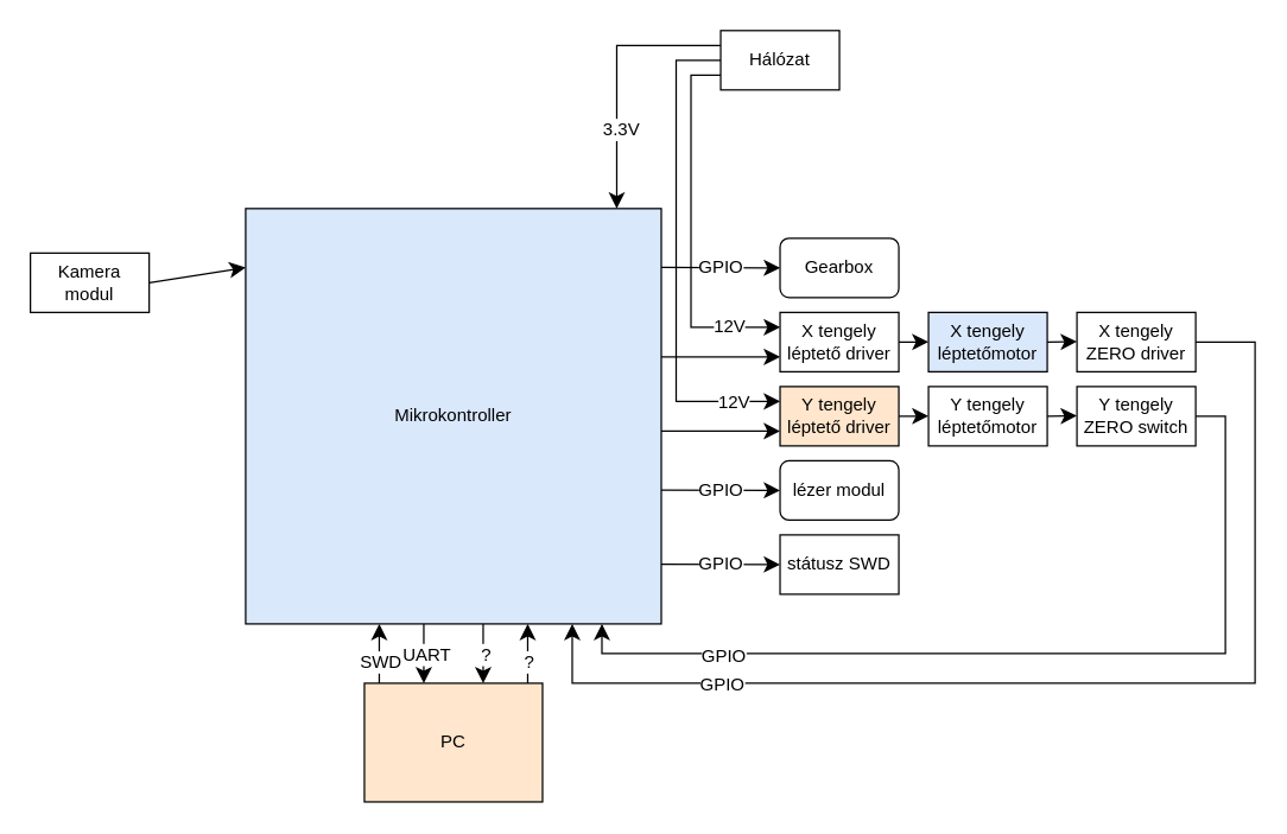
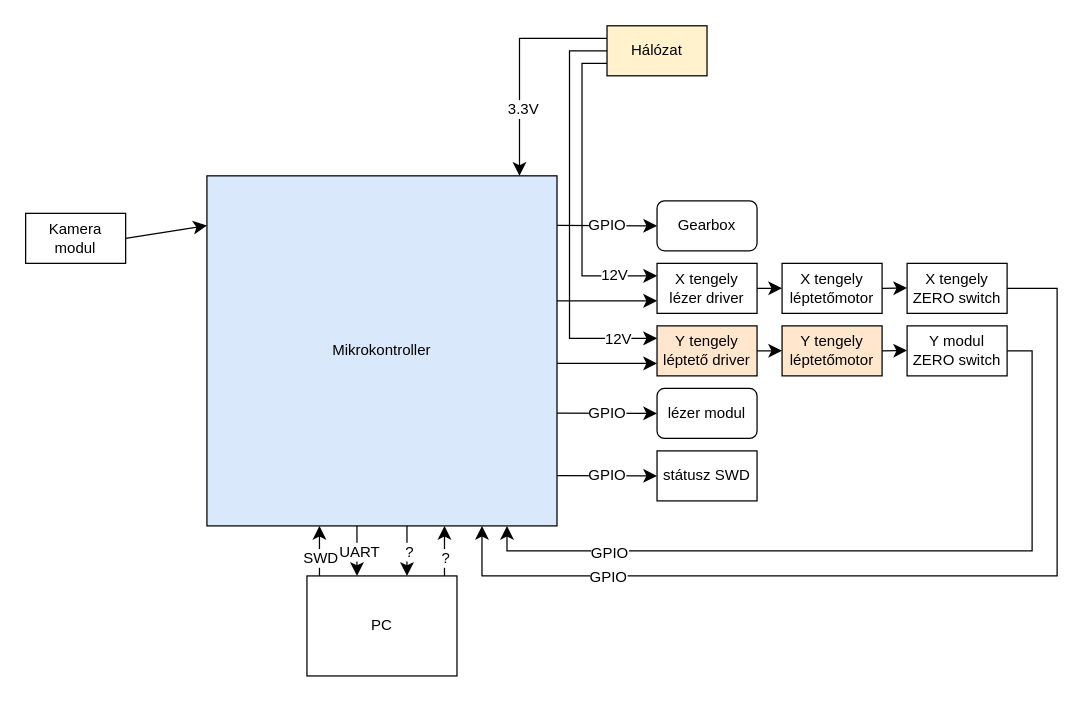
  <mxCell id="0" />
  <mxCell id="1" parent="0" />
  <mxCell id="2" value="Mikrokontroller" style="rounded=0;whiteSpace=wrap;html=1;fillColor=#dae8fc;" parent="1" vertex="1"><mxGeometry x="165" y="140" width="280" height="280" as="geometry" /></mxCell>
- <mxCell id="3" value="X tengely léptetőmotor" style="rounded=0;whiteSpace=wrap;html=1;fillColor=#dae8fc;" parent="1" vertex="1"><mxGeometry x="625" y="210" width="80" height="40" as="geometry" /></mxCell>
- <mxCell id="4" value="Y&amp;nbsp;tengely léptetőmotor" style="rounded=0;whiteSpace=wrap;html=1;" parent="1" vertex="1"><mxGeometry x="625" y="260" width="80" height="40" as="geometry" /></mxCell>
+ <mxCell id="3" value="X tengely léptetőmotor" style="rounded=0;whiteSpace=wrap;html=1;" parent="1" vertex="1"><mxGeometry x="625" y="210" width="80" height="40" as="geometry" /></mxCell>
+ <mxCell id="4" value="Y&amp;nbsp;tengely léptetőmotor" style="rounded=0;whiteSpace=wrap;html=1;fillColor=#ffe6cc;" parent="1" vertex="1"><mxGeometry x="625" y="260" width="80" height="40" as="geometry" /></mxCell>
  <mxCell id="5" value="Kamera modul" style="rounded=0;whiteSpace=wrap;html=1;" parent="1" vertex="1"><mxGeometry x="20" y="170" width="80" height="40" as="geometry" /></mxCell>
  <mxCell id="6" value="lézer modul" style="whiteSpace=wrap;html=1;rounded=1;" parent="1" vertex="1"><mxGeometry x="525" y="310" width="80" height="40" as="geometry" /></mxCell>
  <mxCell id="7" value="státusz SWD" style="rounded=0;whiteSpace=wrap;html=1;" parent="1" vertex="1"><mxGeometry x="525" y="360" width="80" height="40" as="geometry" /></mxCell>
  <mxCell id="8" value="Gearbox" style="whiteSpace=wrap;html=1;rounded=1;" parent="1" vertex="1"><mxGeometry x="525" y="160" width="80" height="40" as="geometry" /></mxCell>
- <mxCell id="9" value="PC" style="rounded=0;whiteSpace=wrap;html=1;fillColor=#ffe6cc;" parent="1" vertex="1"><mxGeometry x="245" y="460" width="120" height="80" as="geometry" /></mxCell>
+ <mxCell id="9" value="PC" style="rounded=0;whiteSpace=wrap;html=1;" parent="1" vertex="1"><mxGeometry x="245" y="460" width="120" height="80" as="geometry" /></mxCell>
  <mxCell id="10" value="" style="endArrow=classic;html=1;rounded=0;fontSize=12;startSize=8;endSize=8;exitX=1;exitY=0.5;exitDx=0;exitDy=0;" parent="1" source="5" edge="1"><mxGeometry width="50" height="50" relative="1" as="geometry"><mxPoint x="125" y="179.71" as="sourcePoint" /><mxPoint x="165" y="179.71" as="targetPoint" /></mxGeometry></mxCell>
  <mxCell id="11" value="" style="endArrow=classic;html=1;rounded=0;fontSize=12;startSize=8;endSize=8;" parent="1" edge="1"><mxGeometry width="50" height="50" relative="1" as="geometry"><mxPoint x="255" y="460" as="sourcePoint" /><mxPoint x="255" y="420" as="targetPoint" /></mxGeometry></mxCell>
  <mxCell id="12" value="SWD" style="edgeLabel;html=1;align=center;verticalAlign=middle;resizable=0;points=[];fontSize=12;" parent="11" vertex="1" connectable="0"><mxGeometry x="-0.183" relative="1" as="geometry"><mxPoint y="1" as="offset" /></mxGeometry></mxCell>
  <mxCell id="13" value="" style="endArrow=classic;html=1;rounded=0;fontSize=12;startSize=8;endSize=8;" parent="1" edge="1"><mxGeometry width="50" height="50" relative="1" as="geometry"><mxPoint x="285" y="420" as="sourcePoint" /><mxPoint x="285" y="460" as="targetPoint" /></mxGeometry></mxCell>
  <mxCell id="14" value="UART" style="edgeLabel;html=1;align=center;verticalAlign=middle;resizable=0;points=[];fontSize=12;" parent="13" vertex="1" connectable="0"><mxGeometry x="-0.017" y="1" relative="1" as="geometry"><mxPoint as="offset" /></mxGeometry></mxCell>
  <mxCell id="15" value="" style="endArrow=classic;html=1;rounded=0;fontSize=12;startSize=8;endSize=8;entryX=0;entryY=0.5;entryDx=0;entryDy=0;" parent="1" target="8" edge="1"><mxGeometry width="50" height="50" relative="1" as="geometry"><mxPoint x="445" y="179.71" as="sourcePoint" /><mxPoint x="485" y="179.71" as="targetPoint" /></mxGeometry></mxCell>
  <mxCell id="16" value="GPIO" style="edgeLabel;html=1;align=center;verticalAlign=middle;resizable=0;points=[];fontSize=12;" parent="15" vertex="1" connectable="0"><mxGeometry x="0.185" y="-1" relative="1" as="geometry"><mxPoint x="-7" y="-1" as="offset" /></mxGeometry></mxCell>
  <mxCell id="17" value="" style="endArrow=classic;html=1;rounded=0;fontSize=12;startSize=8;endSize=8;" parent="1" edge="1"><mxGeometry width="50" height="50" relative="1" as="geometry"><mxPoint x="605" y="230" as="sourcePoint" /><mxPoint x="625" y="229.87" as="targetPoint" /></mxGeometry></mxCell>
  <mxCell id="18" value="" style="endArrow=classic;html=1;rounded=0;fontSize=12;startSize=8;endSize=8;" parent="1" edge="1"><mxGeometry width="50" height="50" relative="1" as="geometry"><mxPoint x="605" y="280" as="sourcePoint" /><mxPoint x="625" y="279.87" as="targetPoint" /></mxGeometry></mxCell>
  <mxCell id="19" value="" style="endArrow=classic;html=1;rounded=0;fontSize=12;startSize=8;endSize=8;entryX=0;entryY=0.5;entryDx=0;entryDy=0;" parent="1" target="6" edge="1"><mxGeometry width="50" height="50" relative="1" as="geometry"><mxPoint x="445" y="329.71" as="sourcePoint" /><mxPoint x="485" y="329.71" as="targetPoint" /></mxGeometry></mxCell>
  <mxCell id="20" value="GPIO" style="edgeLabel;html=1;align=center;verticalAlign=middle;resizable=0;points=[];fontSize=12;" parent="19" vertex="1" connectable="0"><mxGeometry x="-0.055" y="-2" relative="1" as="geometry"><mxPoint x="2" y="-2" as="offset" /></mxGeometry></mxCell>
  <mxCell id="21" value="" style="endArrow=classic;html=1;rounded=0;fontSize=12;startSize=8;endSize=8;entryX=0;entryY=0.5;entryDx=0;entryDy=0;" parent="1" target="7" edge="1"><mxGeometry width="50" height="50" relative="1" as="geometry"><mxPoint x="445" y="379.71" as="sourcePoint" /><mxPoint x="485" y="379.71" as="targetPoint" /></mxGeometry></mxCell>
  <mxCell id="22" value="GPIO" style="edgeLabel;html=1;align=center;verticalAlign=middle;resizable=0;points=[];fontSize=12;" parent="21" vertex="1" connectable="0"><mxGeometry x="0.085" y="-3" relative="1" as="geometry"><mxPoint x="-3" y="-3" as="offset" /></mxGeometry></mxCell>
- <mxCell id="23" value="X tengely ZERO driver" style="rounded=0;whiteSpace=wrap;html=1;" parent="1" vertex="1"><mxGeometry x="725" y="210" width="80" height="40" as="geometry" /></mxCell>
- <mxCell id="24" value="Y&amp;nbsp;tengely ZERO switch" style="rounded=0;whiteSpace=wrap;html=1;" parent="1" vertex="1"><mxGeometry x="725" y="260" width="80" height="40" as="geometry" /></mxCell>
+ <mxCell id="23" value="X tengely ZERO switch" style="rounded=0;whiteSpace=wrap;html=1;" parent="1" vertex="1"><mxGeometry x="725" y="210" width="80" height="40" as="geometry" /></mxCell>
+ <mxCell id="24" value="Y&amp;nbsp;modul ZERO switch" style="rounded=0;whiteSpace=wrap;html=1;" parent="1" vertex="1"><mxGeometry x="725" y="260" width="80" height="40" as="geometry" /></mxCell>
  <mxCell id="25" value="" style="endArrow=classic;html=1;rounded=0;fontSize=12;startSize=8;endSize=8;exitX=1;exitY=0.5;exitDx=0;exitDy=0;" parent="1" edge="1"><mxGeometry width="50" height="50" relative="1" as="geometry"><mxPoint x="805" y="230" as="sourcePoint" /><mxPoint x="385" y="420" as="targetPoint" /><Array as="points"><mxPoint x="845" y="230" /><mxPoint x="845" y="460" /><mxPoint x="385" y="460" /></Array></mxGeometry></mxCell>
  <mxCell id="26" value="GPIO" style="edgeLabel;html=1;align=center;verticalAlign=middle;resizable=0;points=[];fontSize=12;" parent="25" vertex="1" connectable="0"><mxGeometry x="0.634" y="1" relative="1" as="geometry"><mxPoint x="-1" y="-1" as="offset" /></mxGeometry></mxCell>
  <mxCell id="27" value="" style="endArrow=classic;html=1;rounded=0;fontSize=12;startSize=8;endSize=8;" parent="1" edge="1"><mxGeometry width="50" height="50" relative="1" as="geometry"><mxPoint x="705" y="280" as="sourcePoint" /><mxPoint x="725" y="279.71" as="targetPoint" /></mxGeometry></mxCell>
  <mxCell id="28" value="" style="endArrow=classic;html=1;rounded=0;fontSize=12;startSize=8;endSize=8;exitX=1;exitY=0.5;exitDx=0;exitDy=0;" parent="1" source="24" edge="1"><mxGeometry width="50" height="50" relative="1" as="geometry"><mxPoint x="695" y="280" as="sourcePoint" /><mxPoint x="405" y="420" as="targetPoint" /><Array as="points"><mxPoint x="825" y="280" /><mxPoint x="825" y="440" /><mxPoint x="405" y="440" /></Array></mxGeometry></mxCell>
  <mxCell id="29" value="GPIO" style="edgeLabel;html=1;align=center;verticalAlign=middle;resizable=0;points=[];fontSize=12;" parent="28" vertex="1" connectable="0"><mxGeometry x="0.679" y="1" relative="1" as="geometry"><mxPoint x="1" as="offset" /></mxGeometry></mxCell>
  <mxCell id="30" value="" style="endArrow=classic;html=1;rounded=0;fontSize=12;startSize=8;endSize=8;" parent="1" edge="1"><mxGeometry width="50" height="50" relative="1" as="geometry"><mxPoint x="705" y="230" as="sourcePoint" /><mxPoint x="725" y="229.72" as="targetPoint" /></mxGeometry></mxCell>
- <mxCell id="31" value="X tengely léptető driver" style="rounded=0;whiteSpace=wrap;html=1;" parent="1" vertex="1"><mxGeometry x="525" y="210" width="80" height="40" as="geometry" /></mxCell>
+ <mxCell id="31" value="X tengely lézer driver" style="rounded=0;whiteSpace=wrap;html=1;" parent="1" vertex="1"><mxGeometry x="525" y="210" width="80" height="40" as="geometry" /></mxCell>
  <mxCell id="32" value="Y&amp;nbsp;tengely léptető driver" style="rounded=0;whiteSpace=wrap;html=1;fillColor=#ffe6cc;" parent="1" vertex="1"><mxGeometry x="525" y="260" width="80" height="40" as="geometry" /></mxCell>
  <mxCell id="33" value="" style="endArrow=classic;html=1;rounded=0;fontSize=12;startSize=8;endSize=8;" parent="1" edge="1"><mxGeometry width="50" height="50" relative="1" as="geometry"><mxPoint x="445" y="240" as="sourcePoint" /><mxPoint x="525" y="240" as="targetPoint" /></mxGeometry></mxCell>
  <mxCell id="34" value="" style="endArrow=classic;html=1;rounded=0;fontSize=12;startSize=8;endSize=8;entryX=0;entryY=0.75;entryDx=0;entryDy=0;" parent="1" target="32" edge="1"><mxGeometry width="50" height="50" relative="1" as="geometry"><mxPoint x="445" y="290" as="sourcePoint" /><mxPoint x="485" y="290" as="targetPoint" /></mxGeometry></mxCell>
- <mxCell id="35" value="Hálózat" style="rounded=0;whiteSpace=wrap;html=1;" parent="1" vertex="1"><mxGeometry x="485" width="80" height="40" as="geometry" y="20" /></mxCell>
+ <mxCell id="35" value="Hálózat" style="rounded=0;whiteSpace=wrap;html=1;fillColor=#fff2cc;" parent="1" vertex="1"><mxGeometry x="485" width="80" height="40" as="geometry" y="20" /></mxCell>
  <mxCell id="36" value="" style="endArrow=classic;html=1;rounded=0;fontSize=12;startSize=8;endSize=8;exitX=0;exitY=0.5;exitDx=0;exitDy=0;" parent="1" edge="1"><mxGeometry width="50" height="50" relative="1" as="geometry"><mxPoint x="485" y="30" as="sourcePoint" /><mxPoint x="415" y="140" as="targetPoint" /><Array as="points"><mxPoint x="415" y="30" /></Array></mxGeometry></mxCell>
  <mxCell id="37" value="3.3V" style="edgeLabel;html=1;align=center;verticalAlign=middle;resizable=0;points=[];fontSize=12;" parent="36" vertex="1" connectable="0"><mxGeometry x="0.223" y="2" relative="1" as="geometry"><mxPoint y="16" as="offset" /></mxGeometry></mxCell>
  <mxCell id="38" value="" style="endArrow=classic;html=1;rounded=0;fontSize=12;startSize=8;endSize=8;exitX=0;exitY=0.75;exitDx=0;exitDy=0;" parent="1" source="35" edge="1"><mxGeometry width="50" height="50" relative="1" as="geometry"><mxPoint x="465" y="50" as="sourcePoint" /><mxPoint x="525" y="220" as="targetPoint" /><Array as="points"><mxPoint x="465" y="50" /><mxPoint x="465" y="220" /></Array></mxGeometry></mxCell>
  <mxCell id="39" value="12V" style="edgeLabel;html=1;align=center;verticalAlign=middle;resizable=0;points=[];fontSize=12;" parent="38" vertex="1" connectable="0"><mxGeometry x="0.718" y="1" relative="1" as="geometry"><mxPoint as="offset" /></mxGeometry></mxCell>
  <mxCell id="40" value="" style="endArrow=classic;html=1;rounded=0;fontSize=12;startSize=8;endSize=8;exitX=0;exitY=0.5;exitDx=0;exitDy=0;entryX=0;entryY=0.25;entryDx=0;entryDy=0;" parent="1" target="32" edge="1"><mxGeometry width="50" height="50" relative="1" as="geometry"><mxPoint x="485" y="40" as="sourcePoint" /><mxPoint x="515" y="210" as="targetPoint" /><Array as="points"><mxPoint x="455" y="40" /><mxPoint x="455" y="270" /><mxPoint x="485" y="270" /></Array></mxGeometry></mxCell>
  <mxCell id="41" value="12V" style="edgeLabel;html=1;align=center;verticalAlign=middle;resizable=0;points=[];fontSize=12;" parent="40" vertex="1" connectable="0"><mxGeometry x="0.806" relative="1" as="geometry"><mxPoint as="offset" /></mxGeometry></mxCell>
  <mxCell id="42" value="" style="endArrow=classic;html=1;rounded=0;fontSize=12;startSize=8;endSize=8;" parent="1" edge="1"><mxGeometry width="50" height="50" relative="1" as="geometry"><mxPoint x="325" y="420" as="sourcePoint" /><mxPoint x="325" y="460" as="targetPoint" /></mxGeometry></mxCell>
  <mxCell id="43" value="?" style="edgeLabel;html=1;align=center;verticalAlign=middle;resizable=0;points=[];fontSize=12;" parent="42" vertex="1" connectable="0"><mxGeometry x="-0.017" y="1" relative="1" as="geometry"><mxPoint as="offset" /></mxGeometry></mxCell>
  <mxCell id="44" value="" style="endArrow=classic;html=1;rounded=0;fontSize=12;startSize=8;endSize=8;" parent="1" edge="1"><mxGeometry width="50" height="50" relative="1" as="geometry"><mxPoint x="355" y="460" as="sourcePoint" /><mxPoint x="355" y="420" as="targetPoint" /></mxGeometry></mxCell>
  <mxCell id="45" value="?" style="edgeLabel;html=1;align=center;verticalAlign=middle;resizable=0;points=[];fontSize=12;" parent="44" vertex="1" connectable="0"><mxGeometry x="-0.183" relative="1" as="geometry"><mxPoint y="1" as="offset" /></mxGeometry></mxCell>
